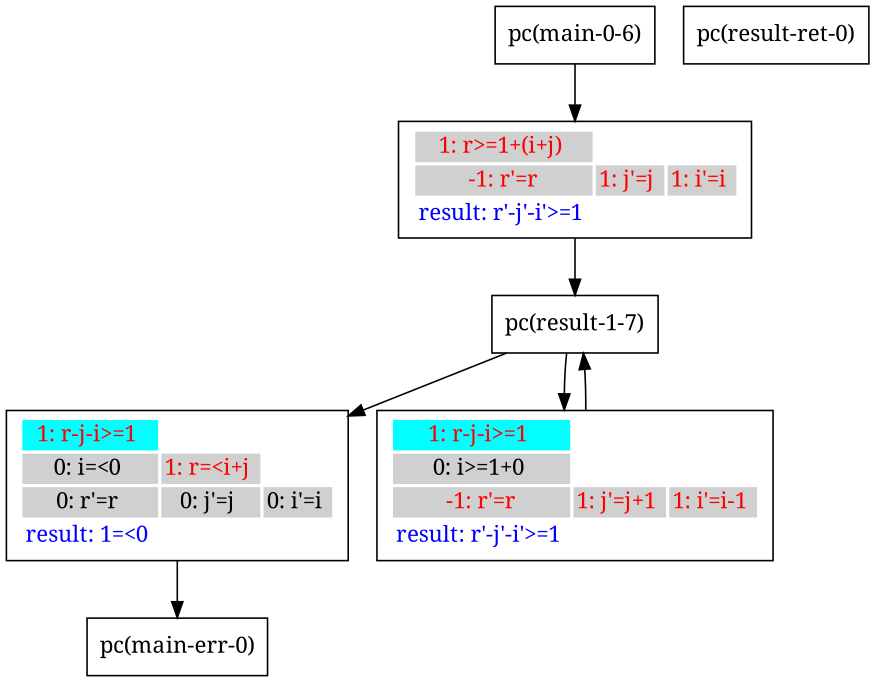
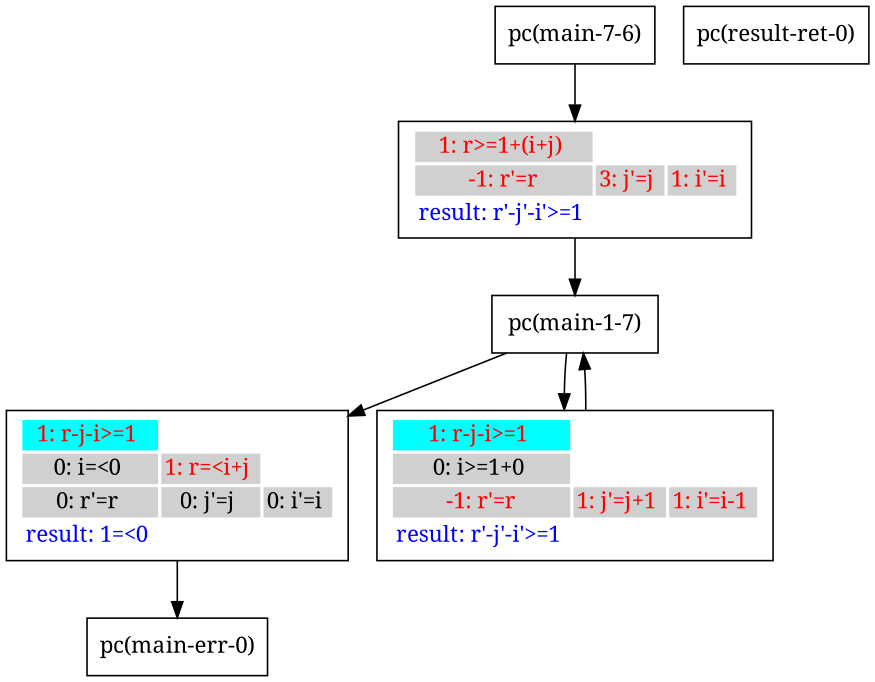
  digraph {
    fontname="Noto Serif"
    rankdir=TB
    node [fontname="Noto Serif" shape=box]
    edge [fontname="Noto Serif"]
-   n1 [label="pc(main-0-6)"]
-   n2 [label=<<TABLE border="0"><TR><TD bgcolor = "#D0D0D0"><FONT COLOR="red">1: r&#062;=1+(i+j) </FONT></TD></TR><TR><TD bgcolor = "#D0D0D0"><FONT COLOR="red"> -1: r'=r </FONT></TD><TD bgcolor = "#D0D0D0"><FONT COLOR="red">1: j'=j </FONT></TD><TD bgcolor = "#D0D0D0"><FONT COLOR="red">1: i'=i </FONT></TD></TR><TR><TD bgcolor = "white"><FONT COLOR="blue">result: r'-j'-i'&#062;=1 </FONT></TD></TR></TABLE>>]
-   n3 [label="pc(result-1-7)"]
+   n1 [label="pc(main-7-6)"]
+   n2 [label=<<TABLE border="0"><TR><TD bgcolor = "#D0D0D0"><FONT COLOR="red">1: r&#062;=1+(i+j) </FONT></TD></TR><TR><TD bgcolor = "#D0D0D0"><FONT COLOR="red"> -1: r'=r </FONT></TD><TD bgcolor = "#D0D0D0"><FONT COLOR="red">3: j'=j </FONT></TD><TD bgcolor = "#D0D0D0"><FONT COLOR="red">1: i'=i </FONT></TD></TR><TR><TD bgcolor = "white"><FONT COLOR="blue">result: r'-j'-i'&#062;=1 </FONT></TD></TR></TABLE>>]
+   n3 [label="pc(main-1-7)"]
    n4 [label=<<TABLE border="0"><TR><TD bgcolor = "#00FFFF"><FONT COLOR="red">1: r-j-i&#062;=1 </FONT></TD></TR><TR><TD bgcolor = "#D0D0D0"><FONT COLOR="black">0: i=&#060;0 </FONT></TD><TD bgcolor = "#D0D0D0"><FONT COLOR="red">1: r=&#060;i+j </FONT></TD></TR><TR><TD bgcolor = "#D0D0D0"><FONT COLOR="black">0: r'=r </FONT></TD><TD bgcolor = "#D0D0D0"><FONT COLOR="black">0: j'=j </FONT></TD><TD bgcolor = "#D0D0D0"><FONT COLOR="black">0: i'=i </FONT></TD></TR><TR><TD bgcolor = "white"><FONT COLOR="blue">result: 1=&#060;0 </FONT></TD></TR></TABLE>>]
    n5 [label=<<TABLE border="0"><TR><TD bgcolor = "#00FFFF"><FONT COLOR="red">1: r-j-i&#062;=1 </FONT></TD></TR><TR><TD bgcolor = "#D0D0D0"><FONT COLOR="black">0: i&#062;=1+0 </FONT></TD></TR><TR><TD bgcolor = "#D0D0D0"><FONT COLOR="red"> -1: r'=r </FONT></TD><TD bgcolor = "#D0D0D0"><FONT COLOR="red">1: j'=j+1 </FONT></TD><TD bgcolor = "#D0D0D0"><FONT COLOR="red">1: i'=i-1 </FONT></TD></TR><TR><TD bgcolor = "white"><FONT COLOR="blue">result: r'-j'-i'&#062;=1 </FONT></TD></TR></TABLE>>]
    n6 [label="pc(main-err-0)"]
    n7 [label="pc(result-ret-0)"]
    n1 -> n2
    n2 -> n3
    n3 -> n4
    n3 -> n5
    n4 -> n6
    n5 -> n3
  }
